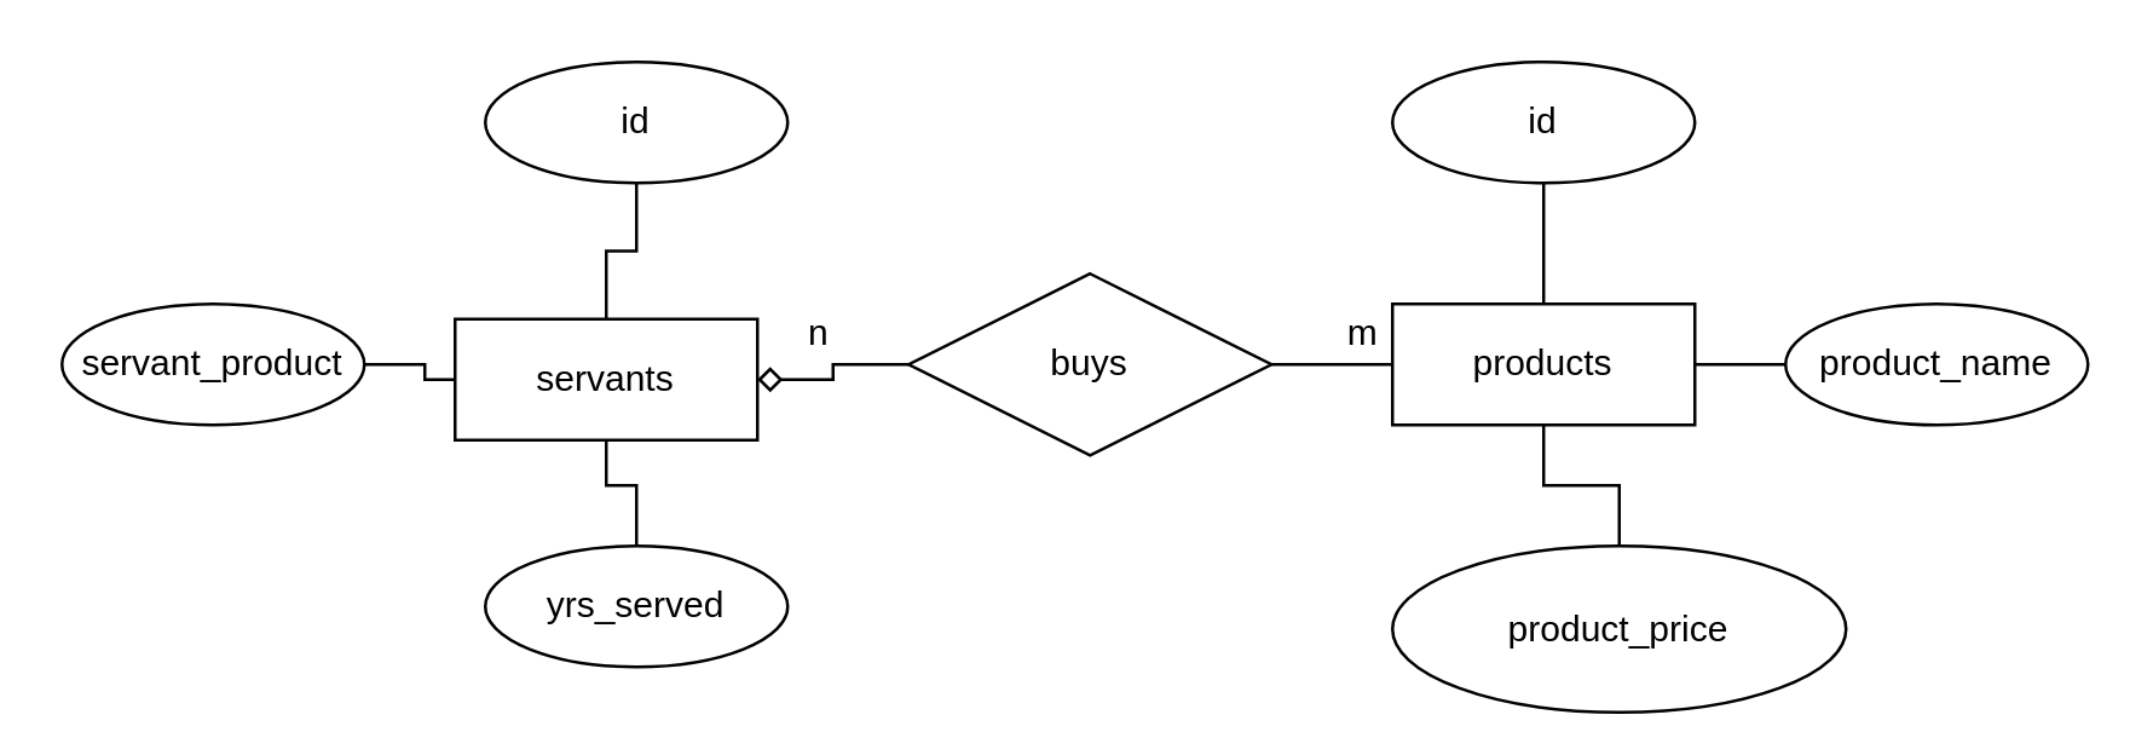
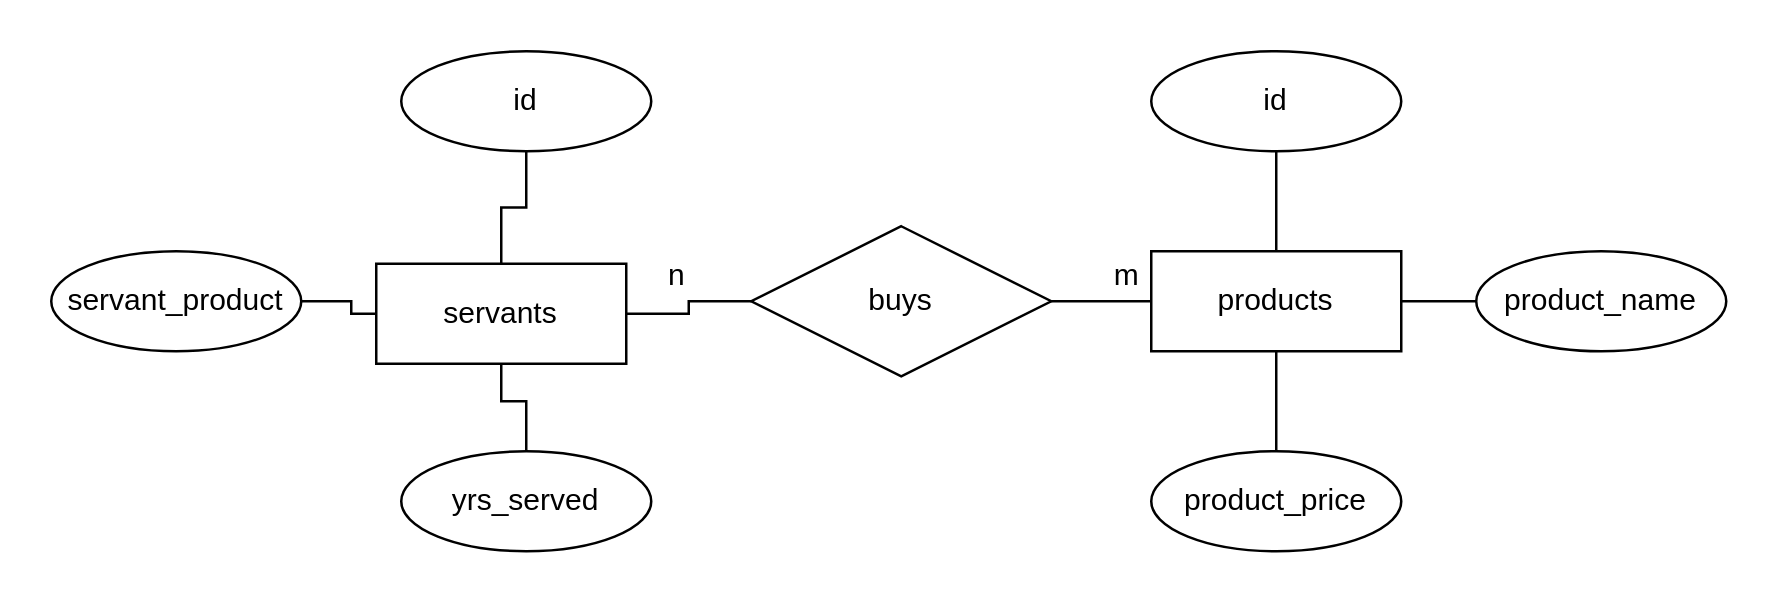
  <mxCell id="0" />
  <mxCell id="1" parent="0" />
  <mxCell id="2" value="servants" style="whiteSpace=wrap;html=1;align=center;" parent="1" vertex="1"><mxGeometry x="150" y="105" width="100" height="40" as="geometry" /></mxCell>
  <mxCell id="3" value="" style="edgeStyle=orthogonalEdgeStyle;rounded=0;orthogonalLoop=1;jettySize=auto;html=1;endArrow=none;endFill=0;" parent="1" source="4" target="2" edge="1"><mxGeometry relative="1" as="geometry" /></mxCell>
  <mxCell id="4" value="id" style="ellipse;whiteSpace=wrap;html=1;align=center;" parent="1" vertex="1"><mxGeometry x="160" y="20" width="100" height="40" as="geometry" /></mxCell>
  <mxCell id="5" value="" style="edgeStyle=orthogonalEdgeStyle;rounded=0;orthogonalLoop=1;jettySize=auto;html=1;endArrow=none;endFill=0;" parent="1" source="6" target="2" edge="1"><mxGeometry relative="1" as="geometry" /></mxCell>
  <mxCell id="6" value="servant_product" style="ellipse;whiteSpace=wrap;html=1;align=center;" parent="1" vertex="1"><mxGeometry x="20" y="100" width="100" height="40" as="geometry" /></mxCell>
  <mxCell id="7" value="" style="edgeStyle=orthogonalEdgeStyle;rounded=0;orthogonalLoop=1;jettySize=auto;html=1;endArrow=none;endFill=0;" parent="1" source="8" target="2" edge="1"><mxGeometry relative="1" as="geometry" /></mxCell>
  <mxCell id="8" value="yrs_served" style="ellipse;whiteSpace=wrap;html=1;align=center;" parent="1" vertex="1"><mxGeometry x="160" y="180" width="100" height="40" as="geometry" /></mxCell>
  <mxCell id="9" value="products" style="whiteSpace=wrap;html=1;align=center;" parent="1" vertex="1"><mxGeometry x="460" y="100" width="100" height="40" as="geometry" /></mxCell>
  <mxCell id="10" value="" style="edgeStyle=orthogonalEdgeStyle;rounded=0;orthogonalLoop=1;jettySize=auto;html=1;endArrow=none;endFill=0;" parent="1" source="11" target="9" edge="1"><mxGeometry relative="1" as="geometry" /></mxCell>
  <mxCell id="11" value="id" style="ellipse;whiteSpace=wrap;html=1;align=center;" parent="1" vertex="1"><mxGeometry x="460" y="20" width="100" height="40" as="geometry" /></mxCell>
  <mxCell id="12" value="" style="edgeStyle=orthogonalEdgeStyle;rounded=0;orthogonalLoop=1;jettySize=auto;html=1;endArrow=none;endFill=0;" parent="1" source="13" target="9" edge="1"><mxGeometry relative="1" as="geometry" /></mxCell>
  <mxCell id="13" value="product_name" style="ellipse;whiteSpace=wrap;html=1;align=center;" parent="1" vertex="1"><mxGeometry x="590" y="100" width="100" height="40" as="geometry" /></mxCell>
  <mxCell id="14" value="" style="edgeStyle=orthogonalEdgeStyle;rounded=0;orthogonalLoop=1;jettySize=auto;html=1;endArrow=none;endFill=0;" parent="1" source="15" target="9" edge="1"><mxGeometry relative="1" as="geometry" /></mxCell>
- <mxCell id="15" value="product_price" style="ellipse;whiteSpace=wrap;html=1;align=center;" parent="1" vertex="1"><mxGeometry x="460" y="180" width="150" height="55" as="geometry" /></mxCell>
+ <mxCell id="15" value="product_price" style="ellipse;whiteSpace=wrap;html=1;align=center;" parent="1" vertex="1"><mxGeometry x="460" y="180" width="100" height="40" as="geometry" /></mxCell>
  <mxCell id="16" value="" style="edgeStyle=orthogonalEdgeStyle;rounded=0;orthogonalLoop=1;jettySize=auto;html=1;endArrow=none;endFill=0;" parent="1" source="18" target="9" edge="1"><mxGeometry relative="1" as="geometry" /></mxCell>
- <mxCell id="17" value="" style="edgeStyle=orthogonalEdgeStyle;rounded=0;orthogonalLoop=1;jettySize=auto;html=1;endArrow=diamond;endFill=0;" parent="1" source="18" target="2" edge="1"><mxGeometry relative="1" as="geometry" /></mxCell>
+ <mxCell id="17" value="" style="edgeStyle=orthogonalEdgeStyle;rounded=0;orthogonalLoop=1;jettySize=auto;html=1;endArrow=none;endFill=0;" parent="1" source="18" target="2" edge="1"><mxGeometry relative="1" as="geometry" /></mxCell>
  <mxCell id="18" value="buys" style="shape=rhombus;perimeter=rhombusPerimeter;whiteSpace=wrap;html=1;align=center;" parent="1" vertex="1"><mxGeometry x="300" y="90" width="120" height="60" as="geometry" /></mxCell>
  <mxCell id="19" value="n" style="text;html=1;align=center;verticalAlign=middle;resizable=0;points=[];autosize=1;strokeColor=none;" parent="1" vertex="1"><mxGeometry x="260" y="100" width="20" height="20" as="geometry" /></mxCell>
  <mxCell id="20" value="m" style="text;html=1;align=center;verticalAlign=middle;resizable=0;points=[];autosize=1;strokeColor=none;" parent="1" vertex="1"><mxGeometry x="435" y="100" width="30" height="20" as="geometry" /></mxCell>
